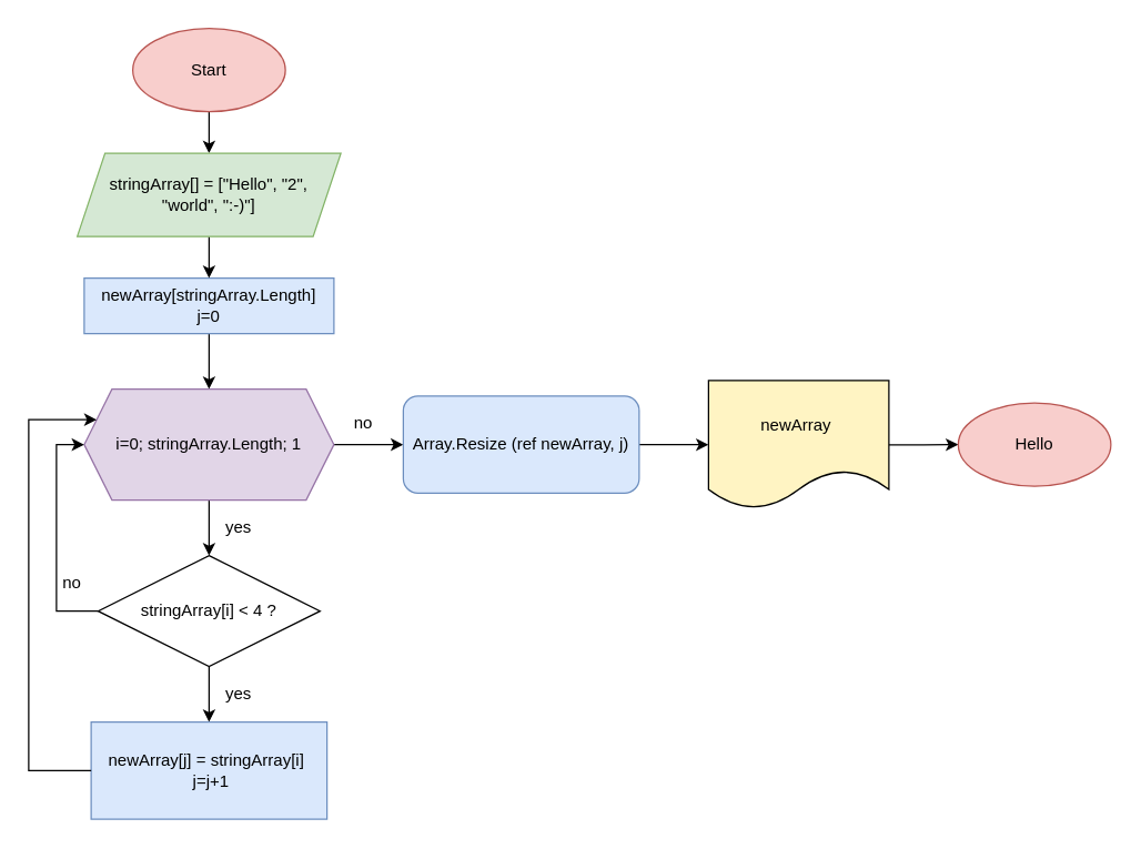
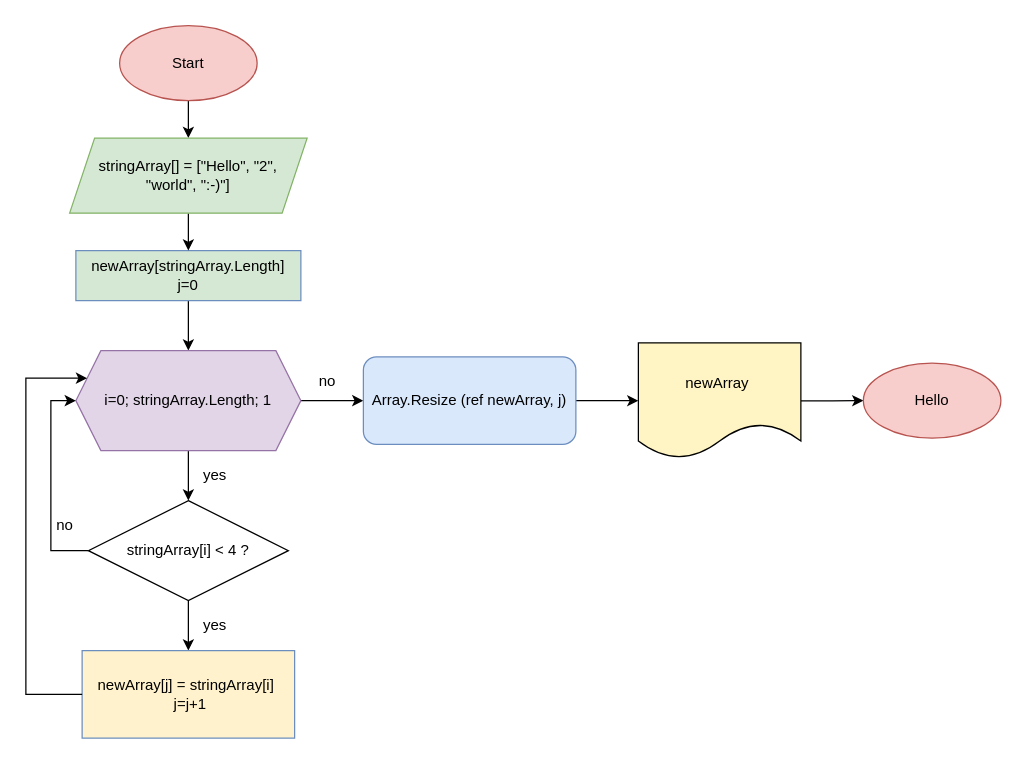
  <mxCell id="0" />
  <mxCell id="1" parent="0" />
  <mxCell id="2" value="" style="edgeStyle=orthogonalEdgeStyle;rounded=0;orthogonalLoop=1;jettySize=auto;html=1;" parent="1" source="3" target="7" edge="1"><mxGeometry relative="1" as="geometry" /></mxCell>
  <mxCell id="3" value="Start" style="ellipse;whiteSpace=wrap;html=1;fillColor=#f8cecc;strokeColor=#b85450;fontColor=#000000;" parent="1" vertex="1"><mxGeometry x="95" y="20" width="110" height="60" as="geometry" /></mxCell>
  <mxCell id="4" value="" style="edgeStyle=orthogonalEdgeStyle;rounded=0;orthogonalLoop=1;jettySize=auto;html=1;" parent="1" source="5" target="10" edge="1"><mxGeometry relative="1" as="geometry" /></mxCell>
- <mxCell id="5" value="&lt;font color=&quot;#000000&quot;&gt;newArray[stringArray.Length]&lt;br&gt;j=0&lt;/font&gt;" style="rounded=0;whiteSpace=wrap;html=1;fillColor=#dae8fc;strokeColor=#6c8ebf;" parent="1" vertex="1"><mxGeometry x="60" y="200" width="180" height="40" as="geometry" /></mxCell>
+ <mxCell id="5" value="&lt;font color=&quot;#000000&quot;&gt;newArray[stringArray.Length]&lt;br&gt;j=0&lt;/font&gt;" style="rounded=0;whiteSpace=wrap;html=1;fillColor=#d5e8d4;strokeColor=#6c8ebf;" parent="1" vertex="1"><mxGeometry x="60" y="200" width="180" height="40" as="geometry" /></mxCell>
  <mxCell id="6" value="" style="edgeStyle=orthogonalEdgeStyle;rounded=0;orthogonalLoop=1;jettySize=auto;html=1;" parent="1" source="7" target="5" edge="1"><mxGeometry relative="1" as="geometry" /></mxCell>
  <mxCell id="7" value="&lt;font color=&quot;#000000&quot;&gt;stringArray[] = [&quot;Hello&quot;, &quot;2&quot;, &lt;br&gt;&quot;world&quot;, &quot;:-)&quot;]&lt;/font&gt;" style="shape=parallelogram;perimeter=parallelogramPerimeter;whiteSpace=wrap;html=1;fixedSize=1;fillColor=#d5e8d4;strokeColor=#82b366;" parent="1" vertex="1"><mxGeometry x="55" y="110" width="190" height="60" as="geometry" /></mxCell>
  <mxCell id="8" value="" style="edgeStyle=orthogonalEdgeStyle;rounded=0;orthogonalLoop=1;jettySize=auto;html=1;" parent="1" source="10" target="12" edge="1"><mxGeometry relative="1" as="geometry" /></mxCell>
  <mxCell id="9" value="" style="edgeStyle=orthogonalEdgeStyle;rounded=0;orthogonalLoop=1;jettySize=auto;html=1;" parent="1" source="10" target="20" edge="1"><mxGeometry relative="1" as="geometry" /></mxCell>
  <mxCell id="10" value="&lt;font color=&quot;#000000&quot;&gt;i=0; stringArray.Length; 1&lt;/font&gt;" style="shape=hexagon;perimeter=hexagonPerimeter2;whiteSpace=wrap;html=1;fixedSize=1;fillColor=#e1d5e7;strokeColor=#9673a6;" parent="1" vertex="1"><mxGeometry x="60" y="280" width="180" height="80" as="geometry" /></mxCell>
  <mxCell id="11" value="" style="edgeStyle=orthogonalEdgeStyle;rounded=0;orthogonalLoop=1;jettySize=auto;html=1;" parent="1" source="12" target="13" edge="1"><mxGeometry relative="1" as="geometry" /></mxCell>
  <mxCell id="12" value="stringArray[i] &amp;lt; 4 ?" style="rhombus;whiteSpace=wrap;html=1;" parent="1" vertex="1"><mxGeometry x="70" y="400" width="160" height="80" as="geometry" /></mxCell>
- <mxCell id="13" value="newArray[j] = stringArray[i]&amp;nbsp;&lt;br&gt;&amp;nbsp;j=j+1" style="rounded=0;whiteSpace=wrap;html=1;fillColor=#dae8fc;strokeColor=#6c8ebf;fontColor=#000000;" parent="1" vertex="1"><mxGeometry x="65" y="520" width="170" height="70" as="geometry" /></mxCell>
+ <mxCell id="13" value="newArray[j] = stringArray[i]&amp;nbsp;&lt;br&gt;&amp;nbsp;j=j+1" style="rounded=0;whiteSpace=wrap;html=1;fillColor=#fff2cc;strokeColor=#6c8ebf;fontColor=#000000;" parent="1" vertex="1"><mxGeometry x="65" y="520" width="170" height="70" as="geometry" /></mxCell>
  <mxCell id="14" value="yes" style="text;html=1;strokeColor=none;fillColor=none;align=center;verticalAlign=middle;whiteSpace=wrap;rounded=0;" parent="1" vertex="1"><mxGeometry x="150" y="360" width="42.5" height="40" as="geometry" /></mxCell>
  <mxCell id="15" value="yes" style="text;html=1;strokeColor=none;fillColor=none;align=center;verticalAlign=middle;whiteSpace=wrap;rounded=0;" parent="1" vertex="1"><mxGeometry x="150" y="480" width="42.5" height="40" as="geometry" /></mxCell>
  <mxCell id="16" value="" style="endArrow=classic;html=1;rounded=0;exitX=0;exitY=0.5;exitDx=0;exitDy=0;entryX=0;entryY=0.25;entryDx=0;entryDy=0;" parent="1" source="13" target="10" edge="1"><mxGeometry width="50" height="50" relative="1" as="geometry"><mxPoint x="62.5" y="564.25" as="sourcePoint" /><mxPoint x="65" y="460" as="targetPoint" /><Array as="points"><mxPoint x="20" y="555" /><mxPoint x="20" y="302" /></Array></mxGeometry></mxCell>
  <mxCell id="17" value="" style="endArrow=classic;html=1;rounded=0;exitX=0;exitY=0.5;exitDx=0;exitDy=0;entryX=0;entryY=0.5;entryDx=0;entryDy=0;" parent="1" source="12" target="10" edge="1"><mxGeometry width="50" height="50" relative="1" as="geometry"><mxPoint x="340" y="460" as="sourcePoint" /><mxPoint x="50" y="320" as="targetPoint" /><Array as="points"><mxPoint x="40" y="440" /><mxPoint x="40" y="320" /></Array></mxGeometry></mxCell>
  <mxCell id="18" value="no" style="text;html=1;strokeColor=none;fillColor=none;align=center;verticalAlign=middle;whiteSpace=wrap;rounded=0;" parent="1" vertex="1"><mxGeometry x="30" y="400" width="42.5" height="40" as="geometry" /></mxCell>
  <mxCell id="19" value="" style="edgeStyle=orthogonalEdgeStyle;rounded=0;orthogonalLoop=1;jettySize=auto;html=1;" parent="1" source="20" target="23" edge="1"><mxGeometry relative="1" as="geometry" /></mxCell>
  <mxCell id="20" value="Array.Resize (ref newArray, j)" style="whiteSpace=wrap;html=1;fillColor=#dae8fc;strokeColor=#6c8ebf;fontColor=#000000;rounded=1;" parent="1" vertex="1"><mxGeometry x="290" y="285" width="170" height="70" as="geometry" /></mxCell>
  <mxCell id="21" value="no" style="text;html=1;strokeColor=none;fillColor=none;align=center;verticalAlign=middle;whiteSpace=wrap;rounded=0;" parent="1" vertex="1"><mxGeometry x="240" y="285" width="42.5" height="40" as="geometry" /></mxCell>
  <mxCell id="22" value="" style="edgeStyle=orthogonalEdgeStyle;rounded=0;orthogonalLoop=1;jettySize=auto;html=1;" parent="1" source="23" target="24" edge="1"><mxGeometry relative="1" as="geometry" /></mxCell>
  <mxCell id="23" value="newArray&amp;nbsp;" style="shape=document;whiteSpace=wrap;html=1;boundedLbl=1;fillColor=#FFF4C3;fontColor=#000000;" parent="1" vertex="1"><mxGeometry x="510" y="273.75" width="130" height="92.5" as="geometry" /></mxCell>
  <mxCell id="24" value="Hello" style="ellipse;whiteSpace=wrap;html=1;fillColor=#f8cecc;strokeColor=#b85450;fontColor=#000000;" parent="1" vertex="1"><mxGeometry x="690" y="290" width="110" height="60" as="geometry" /></mxCell>
